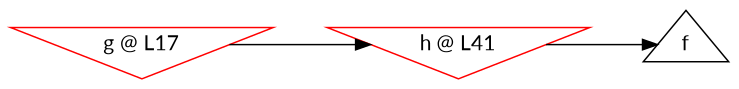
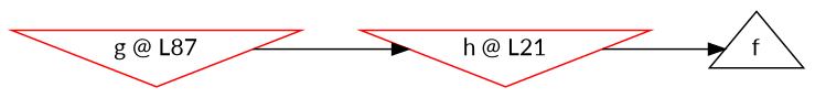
  digraph {
    fontname=Lato
    rankdir=LR
    node [color=red fontname=Lato shape=invtriangle]
    edge [fontname=Lato]
-   n1 [label="g @ L17"]
-   n2 [label="h @ L41"]
+   n1 [label="g @ L87"]
+   n2 [label="h @ L21"]
    f [shape=triangle color=""]
    n1 -> n2
    n2 -> f
  }
